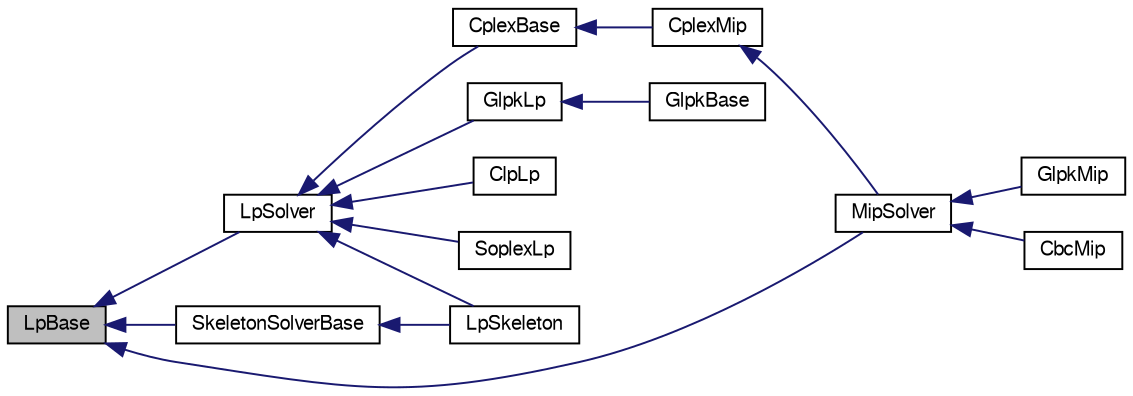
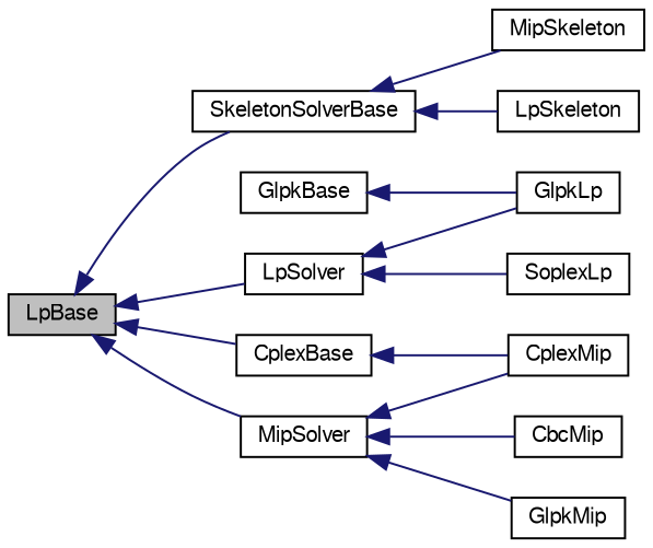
  digraph {
    rankdir=LR
    node [color=black fillcolor=white fontname=FreeSans fontsize=10 shape=record style=filled]
    edge [color=midnightblue dir=back fontname=FreeSans fontsize=10 labelfontname=FreeSans labelfontsize=10 style=solid]
    n1 [fillcolor=grey75 fontcolor=black height=0.2 label=LpBase width=0.4]
    n2 [height=0.2 label=CplexBase width=0.4]
    n3 [height=0.2 label=LpSolver width=0.4]
    n4 [height=0.2 label=MipSolver width=0.4]
    n5 [height=0.2 label=SkeletonSolverBase width=0.4]
    n6 [height=0.2 label=CplexMip width=0.4]
    n7 [height=0.2 label=GlpkBase width=0.4]
    n8 [height=0.2 label=GlpkLp width=0.4]
-   n9 [height=0.2 label=ClpLp width=0.4]
    n10 [height=0.2 label=LpSkeleton width=0.4]
    n11 [height=0.2 label=SoplexLp width=0.4]
    n12 [height=0.2 label=GlpkMip width=0.4]
    n13 [height=0.2 label=CbcMip width=0.4]
-   n3 -> n2
+   n14 [height=0.2 label=MipSkeleton width=0.4]
+   n1 -> n2
    n1 -> n3
    n1 -> n4
    n1 -> n5
    n2 -> n6
    n3 -> n8
-   n3 -> n9
-   n3 -> n10
    n3 -> n11
-   n6 -> n4
+   n4 -> n6
    n4 -> n12
    n4 -> n13
    n5 -> n10
-   n8 -> n7
+   n5 -> n14
+   n7 -> n8
  }
